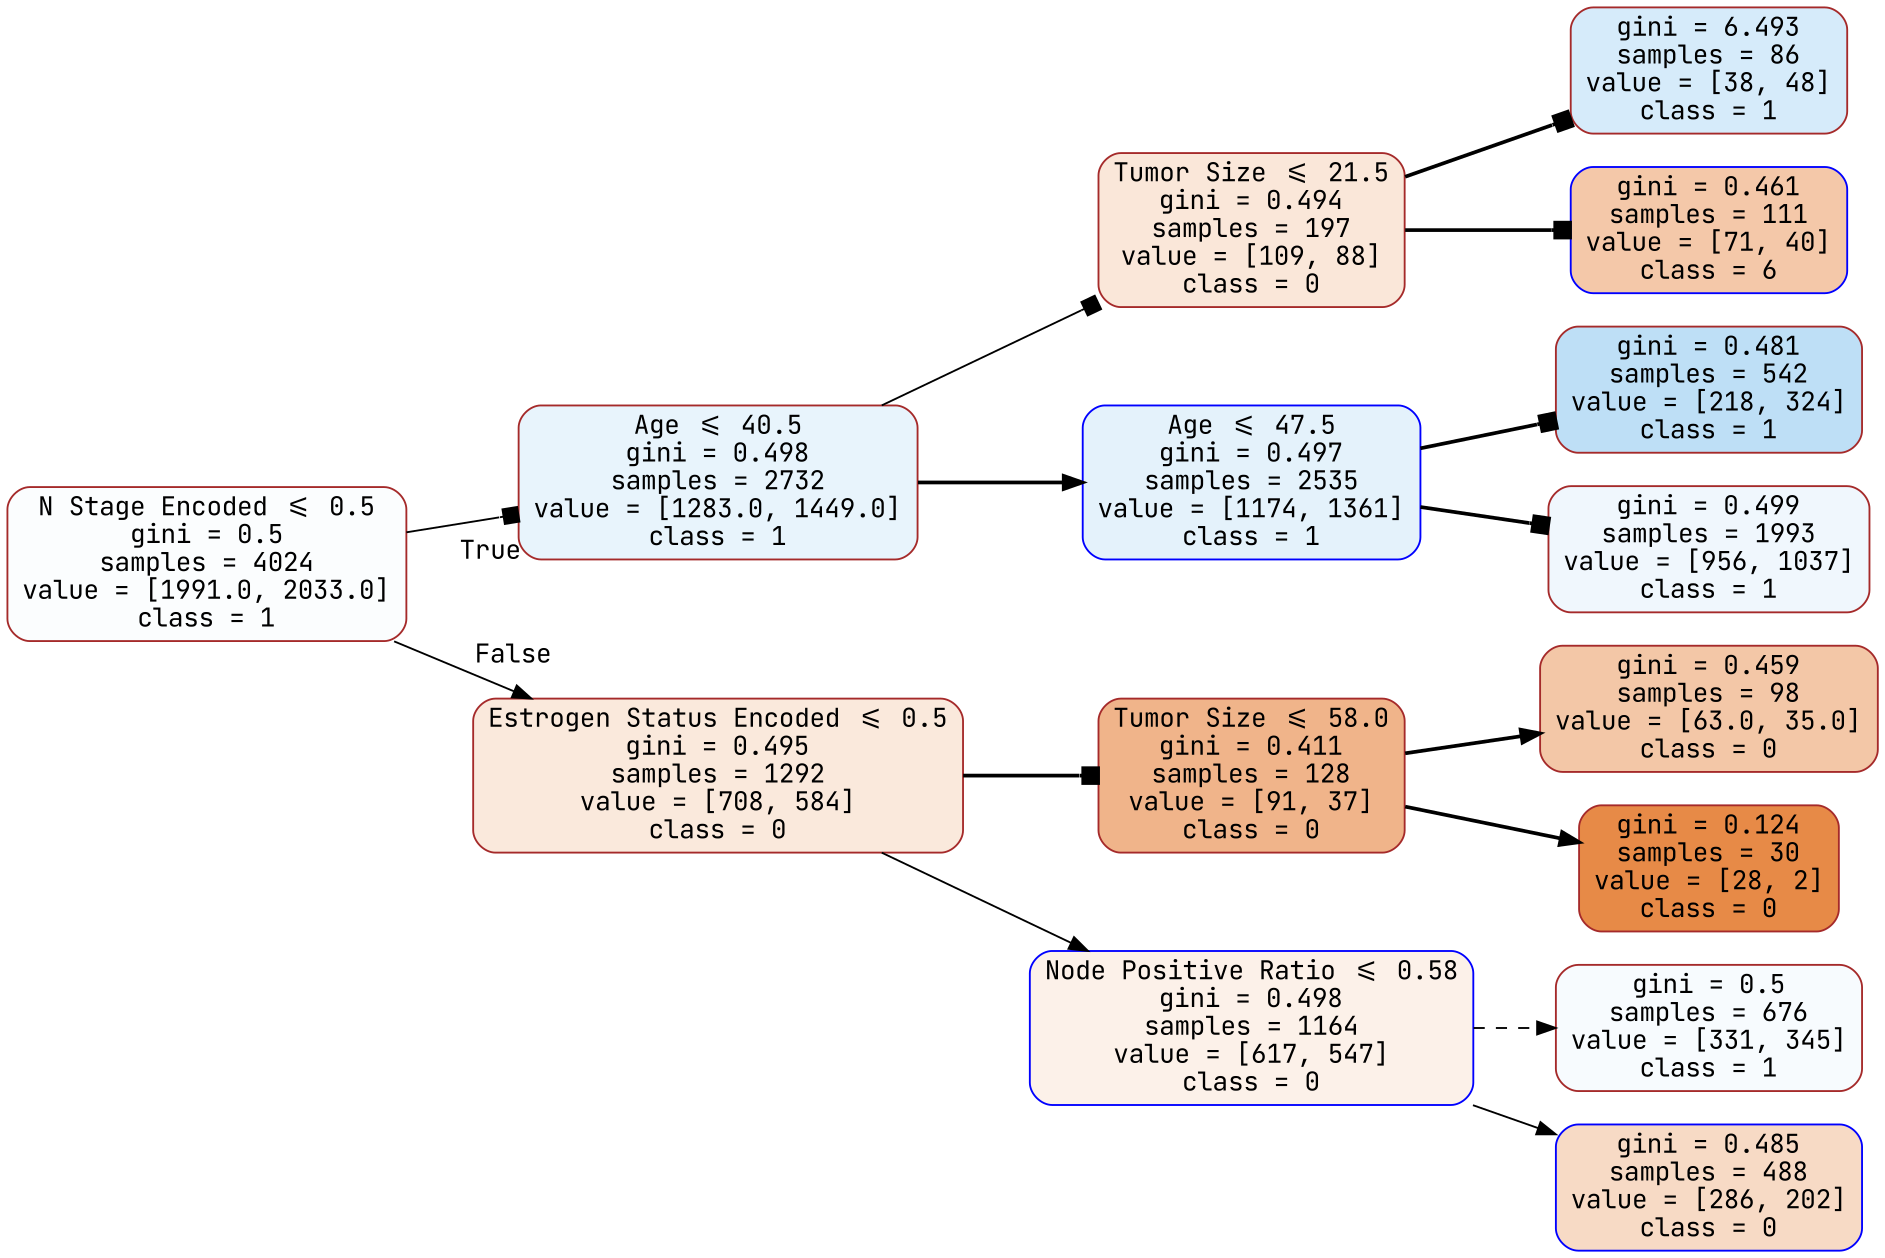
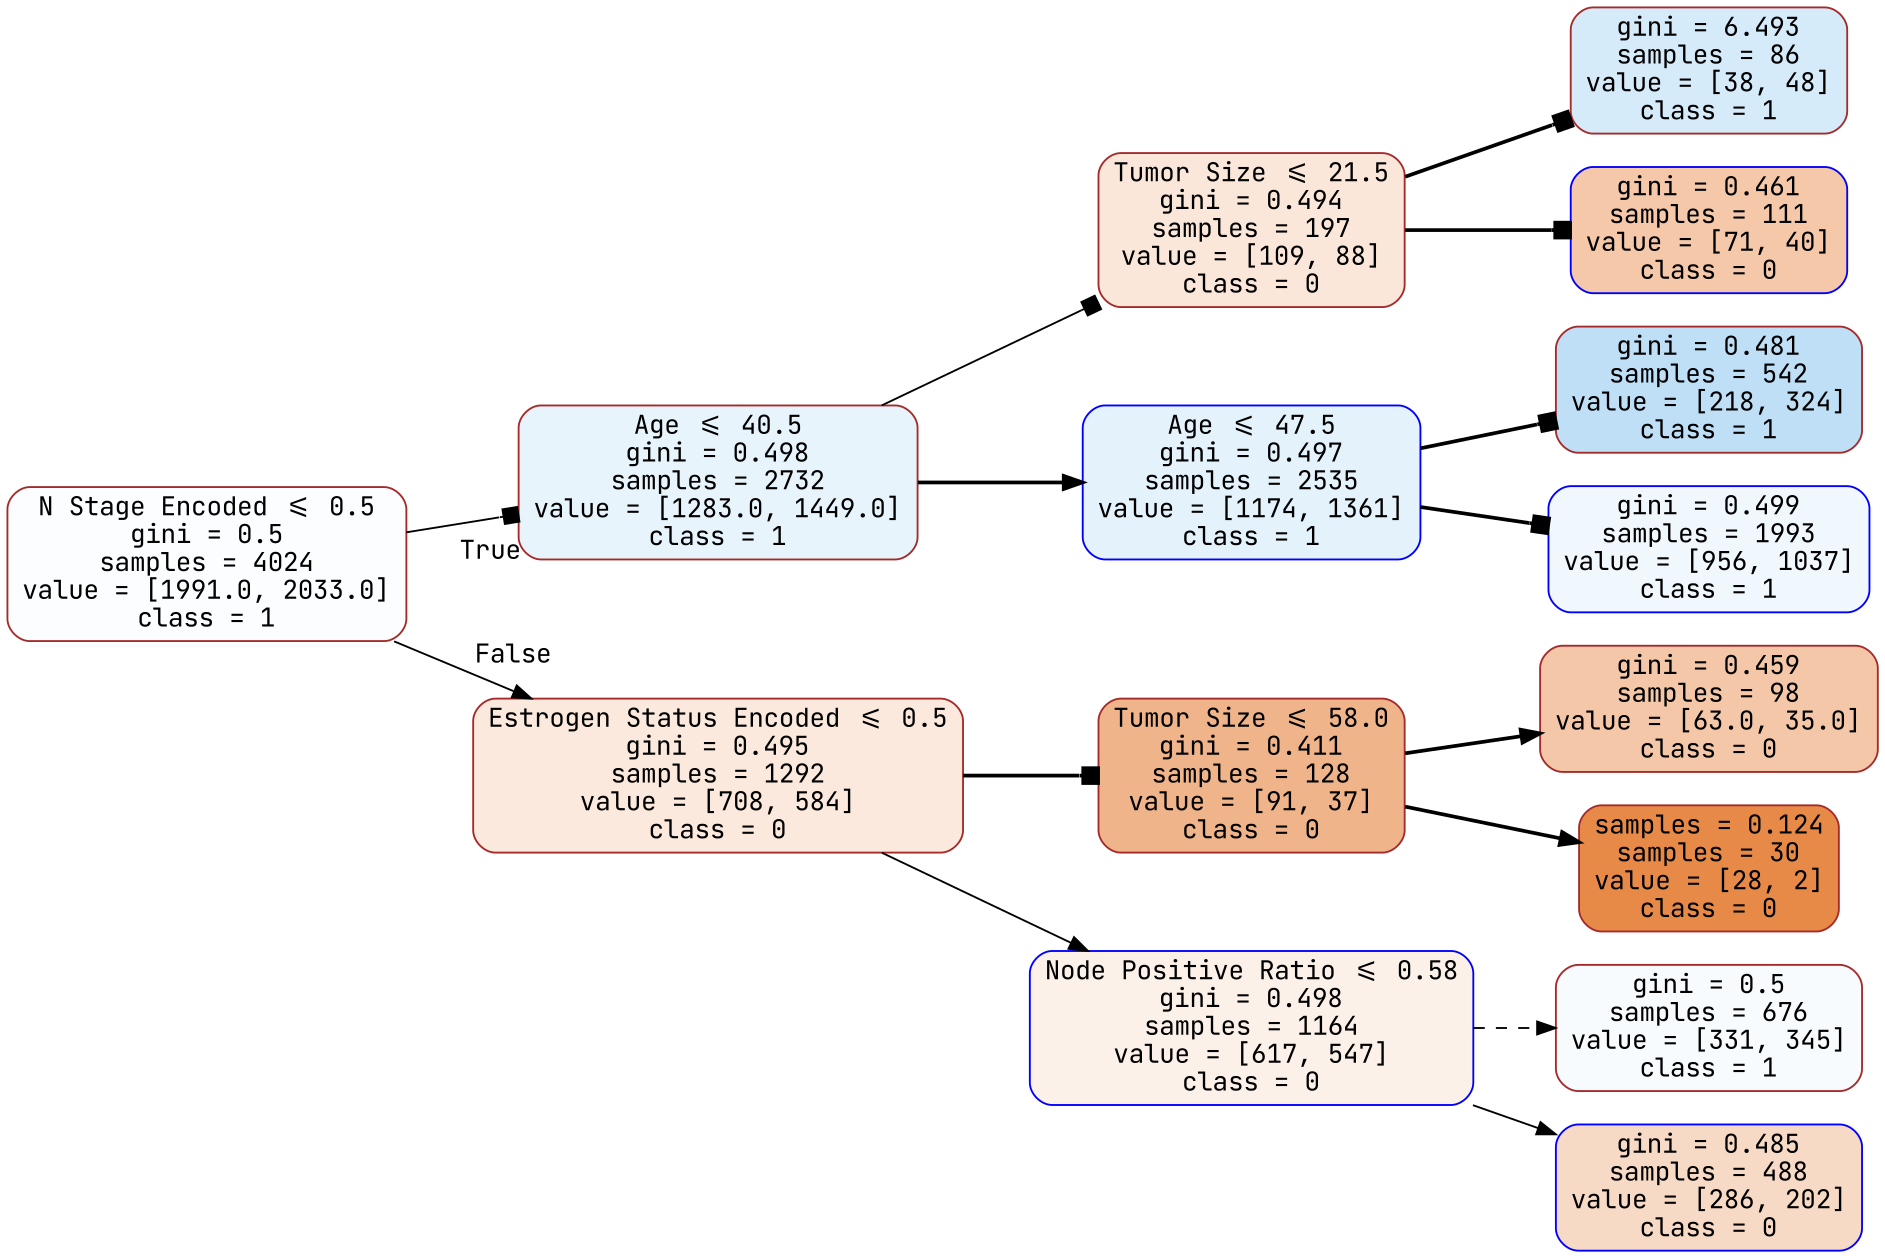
  digraph {
    fontname="JetBrains Mono"
    rankdir=LR
    node [color=brown fontname="JetBrains Mono" shape=box style="filled, rounded"]
    edge [arrowhead=box fontname="JetBrains Mono" style=bold]
    n1 [fillcolor="#fbfdfe" label="N Stage Encoded <= 0.5\ngini = 0.5\nsamples = 4024\nvalue = [1991.0, 2033.0]\nclass = 1"]
    n2 [fillcolor="#e8f4fc" label="Age <= 40.5\ngini = 0.498\nsamples = 2732\nvalue = [1283.0, 1449.0]\nclass = 1"]
    n3 [fillcolor="#fae9dc" label="Estrogen Status Encoded <= 0.5\ngini = 0.495\nsamples = 1292\nvalue = [708, 584]\nclass = 0"]
    n4 [fillcolor="#fae7d9" label="Tumor Size <= 21.5\ngini = 0.494\nsamples = 197\nvalue = [109, 88]\nclass = 0"]
    n5 [color=blue fillcolor="#e4f2fb" label="Age <= 47.5\ngini = 0.497\nsamples = 2535\nvalue = [1174, 1361]\nclass = 1"]
    n6 [fillcolor="#f0b48a" label="Tumor Size <= 58.0\ngini = 0.411\nsamples = 128\nvalue = [91, 37]\nclass = 0"]
    n7 [color=blue fillcolor="#fcf1e9" label="Node Positive Ratio <= 0.58\ngini = 0.498\nsamples = 1164\nvalue = [617, 547]\nclass = 0"]
    n8 [fillcolor="#d6ebfa" label="gini = 6.493\nsamples = 86\nvalue = [38, 48]\nclass = 1"]
-   n9 [color=blue fillcolor="#f4c8a9" label="gini = 0.461\nsamples = 111\nvalue = [71, 40]\nclass = 6"]
+   n9 [color=blue fillcolor="#f4c8a9" label="gini = 0.461\nsamples = 111\nvalue = [71, 40]\nclass = 0"]
    n10 [fillcolor="#bedff6" label="gini = 0.481\nsamples = 542\nvalue = [218, 324]\nclass = 1"]
-   n11 [fillcolor="#f0f7fd" label="gini = 0.499\nsamples = 1993\nvalue = [956, 1037]\nclass = 1"]
+   n11 [color=blue fillcolor="#f0f7fd" label="gini = 0.499\nsamples = 1993\nvalue = [956, 1037]\nclass = 1"]
    n12 [fillcolor="#f3c7a7" label="gini = 0.459\nsamples = 98\nvalue = [63.0, 35.0]\nclass = 0"]
-   n13 [fillcolor="#e78a47" label="gini = 0.124\nsamples = 30\nvalue = [28, 2]\nclass = 0"]
+   n13 [fillcolor="#e78a47" label="samples = 0.124\nsamples = 30\nvalue = [28, 2]\nclass = 0"]
    n14 [fillcolor="#f7fbfe" label="gini = 0.5\nsamples = 676\nvalue = [331, 345]\nclass = 1"]
    n15 [color=blue fillcolor="#f7dac5" label="gini = 0.485\nsamples = 488\nvalue = [286, 202]\nclass = 0"]
    n1 -> n2 [headlabel=True labelangle=45 labeldistance=2.5 style=solid]
    n1 -> n3 [arrowhead=normal headlabel=False labelangle=-45 labeldistance=2.5 style=solid]
    n2 -> n4 [style=solid]
    n2 -> n5 [arrowhead=normal]
    n3 -> n6
    n3 -> n7 [arrowhead=normal style=solid]
    n4 -> n8
    n4 -> n9
    n5 -> n10
    n5 -> n11
    n6 -> n12 [arrowhead=normal]
    n6 -> n13 [arrowhead=normal]
    n7 -> n14 [arrowhead=normal style=dashed]
    n7 -> n15 [arrowhead=normal style=solid]
  }
